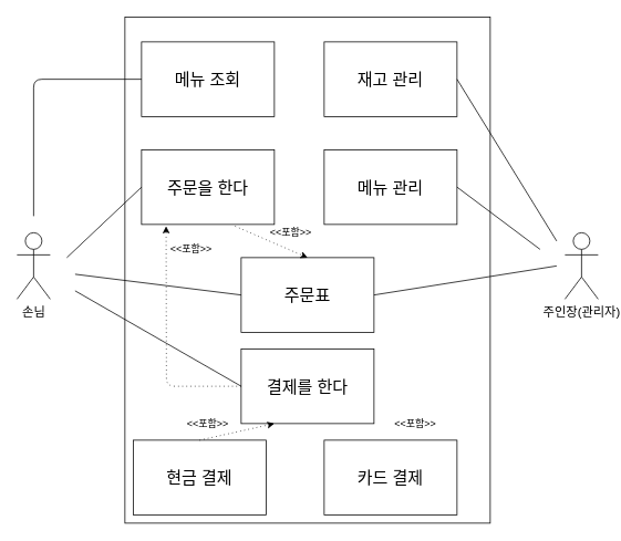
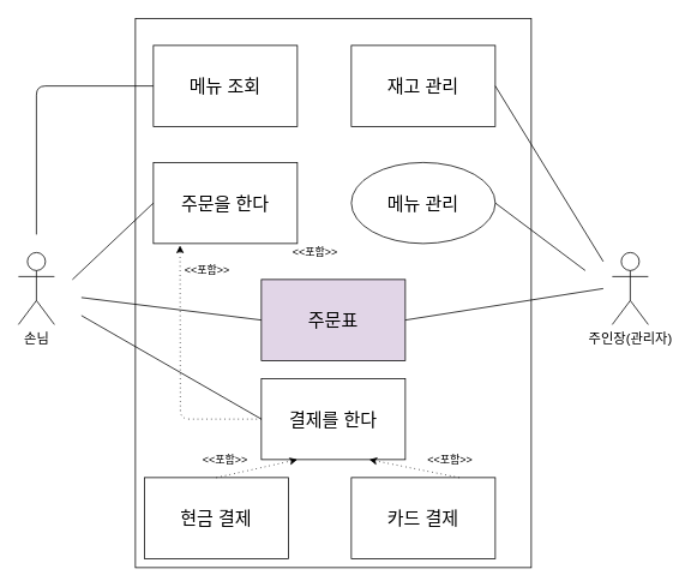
  <mxCell id="0" />
  <mxCell id="1" parent="0" />
  <mxCell id="2" value="" style="rounded=0;whiteSpace=wrap;html=1;" vertex="1" parent="1"><mxGeometry x="150" y="20" width="440" height="610" as="geometry" /></mxCell>
  <mxCell id="3" value="&lt;font style=&quot;font-size: 20px&quot;&gt;메뉴 조회&lt;/font&gt;" style="rounded=0;whiteSpace=wrap;html=1;flipH=0;flipV=0;" vertex="1" parent="1"><mxGeometry x="170" y="50" width="160" height="90" as="geometry" /></mxCell>
  <mxCell id="4" value="&lt;font style=&quot;font-size: 20px&quot;&gt;재고 관리&lt;/font&gt;" style="rounded=0;whiteSpace=wrap;html=1;flipH=0;" vertex="1" parent="1"><mxGeometry x="390" y="50" width="160" height="90" as="geometry" /></mxCell>
- <mxCell id="5" value="&lt;span style=&quot;font-size: 20px&quot;&gt;메뉴 관리&lt;/span&gt;" style="rounded=0;whiteSpace=wrap;html=1;flipH=0;flipV=1;" vertex="1" parent="1"><mxGeometry x="390" y="180" width="160" height="90" as="geometry" /></mxCell>
+ <mxCell id="5" value="&lt;span style=&quot;font-size: 20px&quot;&gt;메뉴 관리&lt;/span&gt;" style="ellipse;whiteSpace=wrap;html=1;flipH=0;flipV=1;" vertex="1" parent="1"><mxGeometry x="390" y="180" width="160" height="90" as="geometry" /></mxCell>
  <mxCell id="6" value="&lt;span style=&quot;font-size: 20px&quot;&gt;주문을 한다&lt;/span&gt;" style="rounded=0;whiteSpace=wrap;html=1;flipV=0;flipH=0;" vertex="1" parent="1"><mxGeometry x="170" y="180" width="160" height="90" as="geometry" /></mxCell>
- <mxCell id="7" value="&lt;span style=&quot;font-size: 20px&quot;&gt;주문표&lt;/span&gt;" style="rounded=0;whiteSpace=wrap;html=1;" vertex="1" parent="1"><mxGeometry x="290" y="310" width="160" height="90" as="geometry" /></mxCell>
+ <mxCell id="7" value="&lt;span style=&quot;font-size: 20px&quot;&gt;주문표&lt;/span&gt;" style="rounded=0;whiteSpace=wrap;html=1;fillColor=#e1d5e7;" vertex="1" parent="1"><mxGeometry x="290" y="310" width="160" height="90" as="geometry" /></mxCell>
  <mxCell id="8" value="&lt;span style=&quot;font-size: 20px&quot;&gt;결제를 한다&lt;/span&gt;" style="rounded=0;whiteSpace=wrap;html=1;" vertex="1" parent="1"><mxGeometry x="290" y="420" width="160" height="90" as="geometry" /></mxCell>
  <mxCell id="9" value="&lt;span style=&quot;font-size: 20px&quot;&gt;현금 결제&lt;/span&gt;" style="rounded=0;whiteSpace=wrap;html=1;" vertex="1" parent="1"><mxGeometry x="160" y="530" width="160" height="90" as="geometry" /></mxCell>
  <mxCell id="10" value="&lt;span style=&quot;font-size: 20px&quot;&gt;카드 결제&lt;/span&gt;" style="rounded=0;whiteSpace=wrap;html=1;" vertex="1" parent="1"><mxGeometry x="390" y="530" width="160" height="90" as="geometry" /></mxCell>
  <mxCell id="11" value="" style="endArrow=none;html=1;entryX=0;entryY=0.5;entryDx=0;entryDy=0;" edge="1" parent="1" target="3"><mxGeometry width="50" height="50" relative="1" as="geometry"><mxPoint x="40" y="260" as="sourcePoint" /><mxPoint x="100" y="80" as="targetPoint" /><Array as="points"><mxPoint x="40" y="95" /></Array></mxGeometry></mxCell>
  <mxCell id="12" value="" style="endArrow=none;html=1;entryX=0;entryY=0.5;entryDx=0;entryDy=0;" edge="1" parent="1" target="6"><mxGeometry width="50" height="50" relative="1" as="geometry"><mxPoint x="80" y="310" as="sourcePoint" /><mxPoint x="120" y="235" as="targetPoint" /></mxGeometry></mxCell>
  <mxCell id="13" value="" style="endArrow=none;html=1;entryX=0;entryY=0.5;entryDx=0;entryDy=0;" edge="1" parent="1" target="7"><mxGeometry width="50" height="50" relative="1" as="geometry"><mxPoint x="90" y="330" as="sourcePoint" /><mxPoint x="180" y="235" as="targetPoint" /></mxGeometry></mxCell>
  <mxCell id="14" value="" style="endArrow=none;html=1;entryX=0;entryY=0.5;entryDx=0;entryDy=0;" edge="1" parent="1" target="8"><mxGeometry width="50" height="50" relative="1" as="geometry"><mxPoint x="90" y="350" as="sourcePoint" /><mxPoint x="300" y="365" as="targetPoint" /></mxGeometry></mxCell>
  <mxCell id="15" value="" style="endArrow=classic;html=1;entryX=0.25;entryY=1;entryDx=0;entryDy=0;exitX=0.5;exitY=0;exitDx=0;exitDy=0;dashed=1;dashPattern=1 4;" edge="1" parent="1" source="9" target="8"><mxGeometry width="50" height="50" relative="1" as="geometry"><mxPoint x="20" y="700" as="sourcePoint" /><mxPoint x="70" y="650" as="targetPoint" /></mxGeometry></mxCell>
  <mxCell id="16" value="&amp;lt;&amp;lt;포함&amp;gt;&amp;gt;" style="text;html=1;strokeColor=none;fillColor=none;align=center;verticalAlign=middle;whiteSpace=wrap;rounded=0;" vertex="1" parent="1"><mxGeometry x="220" y="500" width="60" height="20" as="geometry" /></mxCell>
+ <mxCell id="17" value="" style="endArrow=classic;html=1;entryX=0.75;entryY=1;entryDx=0;entryDy=0;exitX=0.75;exitY=0;exitDx=0;exitDy=0;dashed=1;dashPattern=1 4;" edge="1" parent="1" source="10" target="8"><mxGeometry width="50" height="50" relative="1" as="geometry"><mxPoint x="260" y="540" as="sourcePoint" /><mxPoint x="340" y="520" as="targetPoint" /></mxGeometry></mxCell>
  <mxCell id="18" value="&amp;lt;&amp;lt;포함&amp;gt;&amp;gt;" style="text;html=1;strokeColor=none;fillColor=none;align=center;verticalAlign=middle;whiteSpace=wrap;rounded=0;" vertex="1" parent="1"><mxGeometry x="470" y="500" width="60" height="20" as="geometry" /></mxCell>
- <mxCell id="19" value="" style="endArrow=classic;html=1;entryX=0.5;entryY=0;entryDx=0;entryDy=0;exitX=0.705;exitY=1.024;exitDx=0;exitDy=0;exitPerimeter=0;dashed=1;dashPattern=1 4;" edge="1" parent="1" source="6" target="7"><mxGeometry width="50" height="50" relative="1" as="geometry"><mxPoint x="270" y="300" as="sourcePoint" /><mxPoint x="350" y="280" as="targetPoint" /></mxGeometry></mxCell>
  <mxCell id="20" value="" style="endArrow=classic;html=1;entryX=0.185;entryY=1.024;entryDx=0;entryDy=0;dashed=1;dashPattern=1 4;exitX=0;exitY=0.5;exitDx=0;exitDy=0;entryPerimeter=0;" edge="1" parent="1" source="8" target="6"><mxGeometry width="50" height="50" relative="1" as="geometry"><mxPoint x="300" y="443" as="sourcePoint" /><mxPoint x="97" y="510" as="targetPoint" /><Array as="points"><mxPoint x="200" y="465" /></Array></mxGeometry></mxCell>
  <mxCell id="21" value="&amp;lt;&amp;lt;포함&amp;gt;&amp;gt;" style="text;html=1;strokeColor=none;fillColor=none;align=center;verticalAlign=middle;whiteSpace=wrap;rounded=0;" vertex="1" parent="1"><mxGeometry x="200" y="290" width="60" height="20" as="geometry" /></mxCell>
  <mxCell id="22" value="&amp;lt;&amp;lt;포함&amp;gt;&amp;gt;" style="text;html=1;strokeColor=none;fillColor=none;align=center;verticalAlign=middle;whiteSpace=wrap;rounded=0;" vertex="1" parent="1"><mxGeometry x="320" y="270" width="60" height="20" as="geometry" /></mxCell>
  <mxCell id="23" value="" style="endArrow=none;html=1;exitX=1;exitY=0.5;exitDx=0;exitDy=0;" edge="1" parent="1" source="7"><mxGeometry width="50" height="50" relative="1" as="geometry"><mxPoint x="610" y="360" as="sourcePoint" /><mxPoint x="670" y="320" as="targetPoint" /></mxGeometry></mxCell>
  <mxCell id="24" value="" style="endArrow=none;html=1;exitX=1;exitY=0.5;exitDx=0;exitDy=0;" edge="1" parent="1" source="4"><mxGeometry width="50" height="50" relative="1" as="geometry"><mxPoint x="540" y="105" as="sourcePoint" /><mxPoint x="670" y="290" as="targetPoint" /></mxGeometry></mxCell>
  <mxCell id="25" value="" style="endArrow=none;html=1;exitX=1;exitY=0.5;exitDx=0;exitDy=0;" edge="1" parent="1" source="5"><mxGeometry width="50" height="50" relative="1" as="geometry"><mxPoint x="710" y="82.5" as="sourcePoint" /><mxPoint x="650" y="300" as="targetPoint" /></mxGeometry></mxCell>
  <mxCell id="26" value="&lt;font style=&quot;font-size: 15px&quot;&gt;주인장(관리자)&lt;/font&gt;" style="shape=umlActor;verticalLabelPosition=bottom;labelBackgroundColor=#ffffff;verticalAlign=top;html=1;outlineConnect=0;flipV=0;" vertex="1" parent="1"><mxGeometry x="680" y="280" width="40" height="80" as="geometry" /></mxCell>
  <mxCell id="27" value="&lt;span style=&quot;font-size: 15px&quot;&gt;손님&lt;/span&gt;" style="shape=umlActor;verticalLabelPosition=bottom;labelBackgroundColor=#ffffff;verticalAlign=top;html=1;outlineConnect=0;flipV=0;" vertex="1" parent="1"><mxGeometry x="20" y="280" width="40" height="80" as="geometry" /></mxCell>
